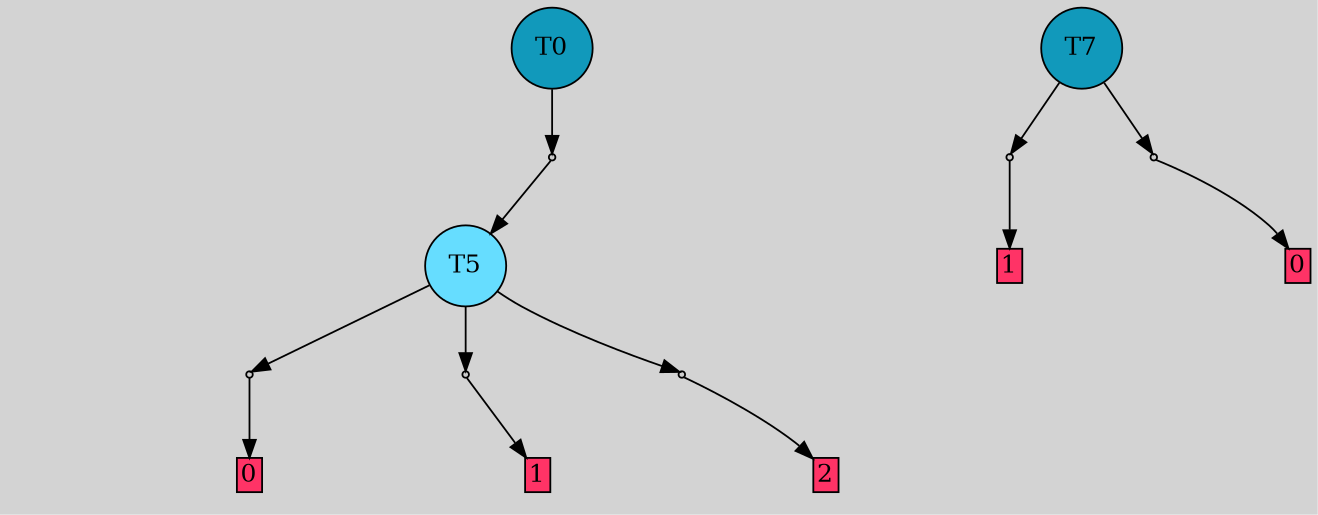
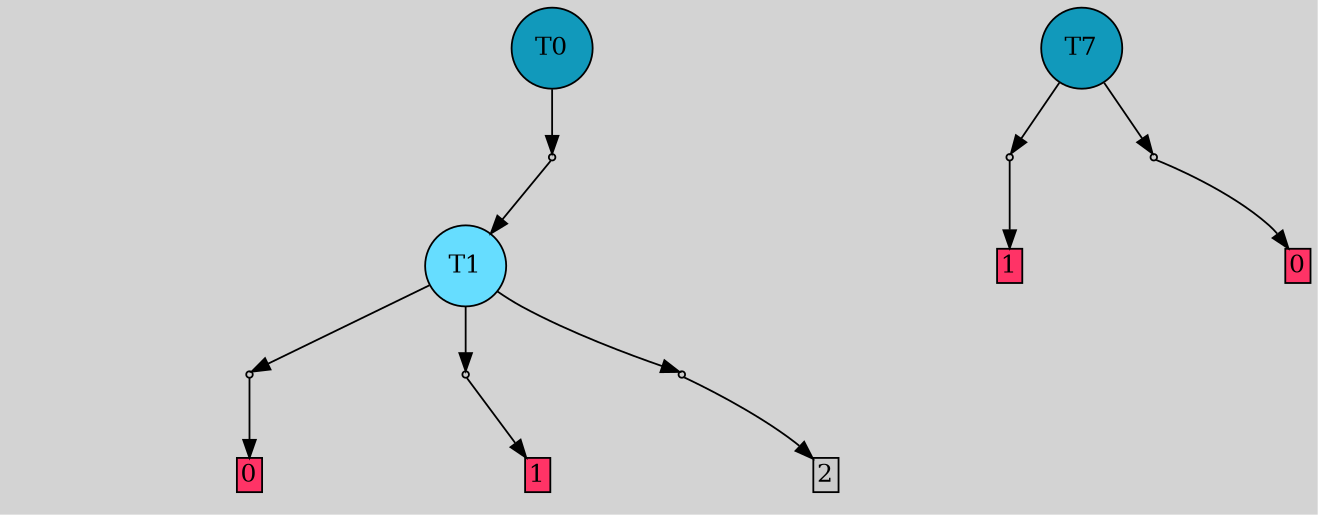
  digraph {
    bgcolor=lightgray
    node [shape=box style=filled]
    T0 [fillcolor="#1199bb" shape=circle]
    n2 [fillcolor="#1199bb" label=T7 shape=circle]
    P0 [fillcolor="#cccccc" shape=point]
    P4 [fillcolor="#cccccc" shape=point]
    P5 [fillcolor="#cccccc" shape=point]
-   T1 [fillcolor="#66ddff" shape=circle label=T5]
+   T1 [fillcolor="#66ddff" shape=circle]
    n7 [label="0|0&1|1#1|2&#92;n" style=invis]
    P1 [fillcolor="#cccccc" shape=point]
    P2 [fillcolor="#cccccc" shape=point]
    P3 [fillcolor="#cccccc" shape=point]
    n11 [label="1|0&0|1#0|0&#92;n" style=invis]
    n12 [fillcolor="#ff3366" height=0 label=0 margin=0.03 width=0]
    n13 [label="1|0&0|1#0|0&#92;n" style=invis]
    n14 [fillcolor="#ff3366" height=0 label=1 margin=0.03 width=0]
    n15 [label="0|0&1|1#1|2&#92;n" style=invis]
-   n16 [fillcolor="#ff3366" height=0 label=2 margin=0.03 width=0]
+   n16 [fillcolor="#cccccc" height=0 label=2 margin=0.03 width=0]
    n17 [label="1|0&0|1#0|0&#92;n" style=invis]
    n18 [fillcolor="#ff3366" height=0 label=1 margin=0.03 width=0]
    n19 [label="0|0&1|1#1|2&#92;n" style=invis]
    n20 [fillcolor="#ff3366" height=0 label=0 margin=0.03 width=0]
    subgraph sub_1 {
      rank=same
      T0
      n2
    }
    T0 -> P0
    n2 -> P4
    n2 -> P5
    P0 -> T1
    P0 -> n7 [style=invis]
    P4 -> n17 [style=invis]
    P4 -> n18
    P5 -> n19 [style=invis]
    P5 -> n20
    T1 -> P1
    T1 -> P2
    T1 -> P3
    P1 -> n11 [style=invis]
    P1 -> n12
    P2 -> n13 [style=invis]
    P2 -> n14
    P3 -> n15 [style=invis]
    P3 -> n16
  }
